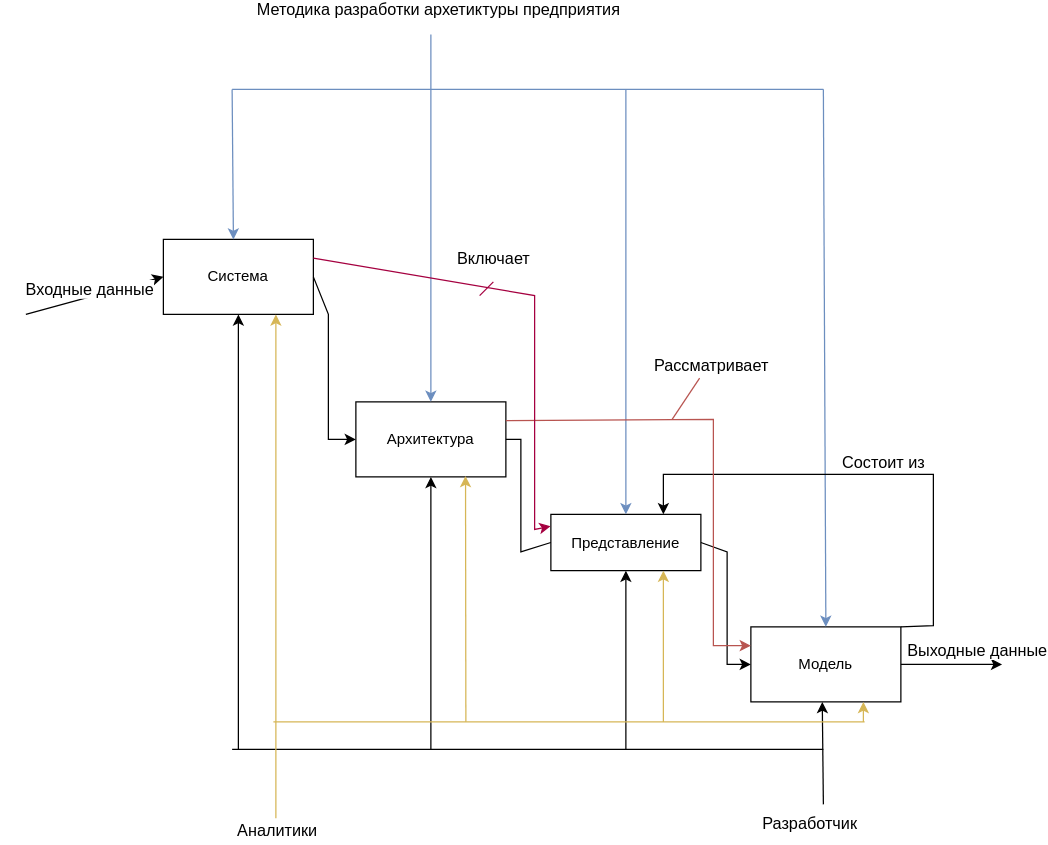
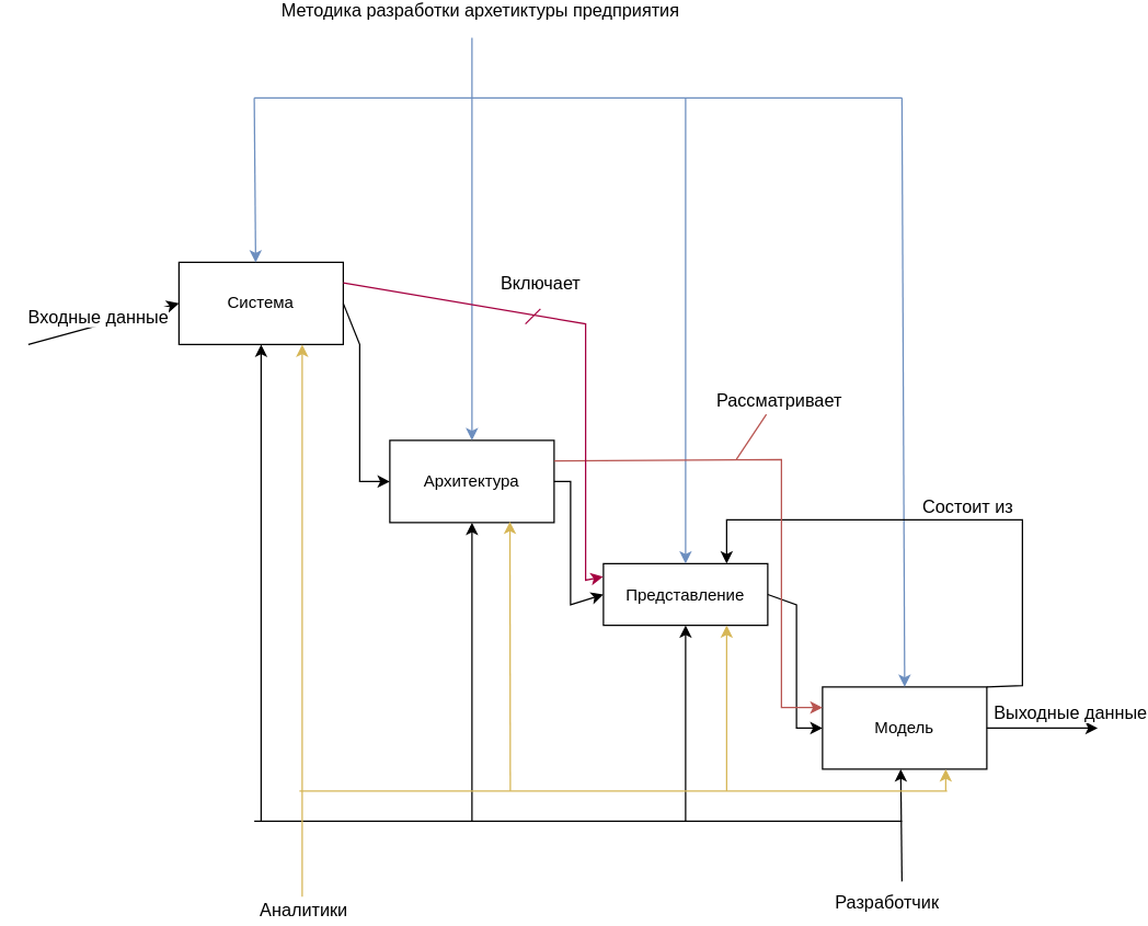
  <mxCell id="0" />
  <mxCell id="1" parent="0" />
  <mxCell id="2" value="Архитектура" style="rounded=0;whiteSpace=wrap;html=1;" vertex="1" parent="1"><mxGeometry x="284" y="314" width="120" height="60" as="geometry" /></mxCell>
  <mxCell id="3" value="Система" style="rounded=0;whiteSpace=wrap;html=1;" vertex="1" parent="1"><mxGeometry x="130" y="184" width="120" height="60" as="geometry" /></mxCell>
  <mxCell id="4" value="Модель" style="rounded=0;whiteSpace=wrap;html=1;" vertex="1" parent="1"><mxGeometry x="600" y="494" width="120" height="60" as="geometry" /></mxCell>
  <mxCell id="5" value="Представление" style="rounded=0;whiteSpace=wrap;html=1;" vertex="1" parent="1"><mxGeometry x="440" y="404" width="120" height="45" as="geometry" /></mxCell>
  <mxCell id="6" value="" style="endArrow=classic;html=1;rounded=0;entryX=0;entryY=0.5;entryDx=0;entryDy=0;" edge="1" parent="1" target="3"><mxGeometry width="50" height="50" relative="1" as="geometry"><mxPoint y="244" as="sourcePoint" x="20" /><mxPoint x="460" y="304" as="targetPoint" /></mxGeometry></mxCell>
  <mxCell id="7" value="Входные данные" style="edgeLabel;html=1;align=center;verticalAlign=middle;resizable=0;points=[];fontSize=13;" vertex="1" connectable="0" parent="6"><mxGeometry x="-0.309" y="-3" relative="1" as="geometry"><mxPoint x="12" y="-13" as="offset" /></mxGeometry></mxCell>
  <mxCell id="8" value="" style="endArrow=classic;html=1;rounded=0;fontSize=13;exitX=1;exitY=0.5;exitDx=0;exitDy=0;entryX=0;entryY=0.5;entryDx=0;entryDy=0;" edge="1" parent="1" source="3" target="2"><mxGeometry width="50" height="50" relative="1" as="geometry"><mxPoint x="416" y="400" as="sourcePoint" /><mxPoint x="466" y="350" as="targetPoint" /><Array as="points"><mxPoint x="262" y="244" /><mxPoint x="262" y="344" /></Array></mxGeometry></mxCell>
- <mxCell id="9" value="" style="endArrow=none;html=1;rounded=0;fontSize=13;entryX=0;entryY=0.5;entryDx=0;entryDy=0;exitX=1;exitY=0.5;exitDx=0;exitDy=0;" edge="1" parent="1" source="2" target="5"><mxGeometry width="50" height="50" relative="1" as="geometry"><mxPoint x="339" y="345" as="sourcePoint" /><mxPoint x="389" y="295" as="targetPoint" /><Array as="points"><mxPoint x="416" y="344" /><mxPoint x="416" y="434" /></Array></mxGeometry></mxCell>
+ <mxCell id="9" value="" style="endArrow=classic;html=1;rounded=0;fontSize=13;entryX=0;entryY=0.5;entryDx=0;entryDy=0;exitX=1;exitY=0.5;exitDx=0;exitDy=0;" edge="1" parent="1" source="2" target="5"><mxGeometry width="50" height="50" relative="1" as="geometry"><mxPoint x="339" y="345" as="sourcePoint" /><mxPoint x="389" y="295" as="targetPoint" /><Array as="points"><mxPoint x="416" y="344" /><mxPoint x="416" y="434" /></Array></mxGeometry></mxCell>
  <mxCell id="10" value="" style="endArrow=classic;html=1;rounded=0;fontSize=13;entryX=0;entryY=0.5;entryDx=0;entryDy=0;exitX=1;exitY=0.5;exitDx=0;exitDy=0;" edge="1" parent="1" source="5" target="4"><mxGeometry width="50" height="50" relative="1" as="geometry"><mxPoint x="339" y="367" as="sourcePoint" /><mxPoint x="389" y="317" as="targetPoint" /><Array as="points"><mxPoint x="581" y="434" /><mxPoint x="581" y="524" /></Array></mxGeometry></mxCell>
  <mxCell id="11" value="" style="endArrow=classic;html=1;rounded=0;fontSize=13;entryX=0.467;entryY=0.002;entryDx=0;entryDy=0;entryPerimeter=0;fillColor=#dae8fc;strokeColor=#6c8ebf;" edge="1" parent="1" target="3"><mxGeometry width="50" height="50" relative="1" as="geometry"><mxPoint x="185" as="sourcePoint" y="64" /><mxPoint x="389" y="317" as="targetPoint" /></mxGeometry></mxCell>
  <mxCell id="12" value="" style="endArrow=classic;html=1;rounded=0;fontSize=13;entryX=0.5;entryY=0;entryDx=0;entryDy=0;fillColor=#dae8fc;strokeColor=#6c8ebf;" edge="1" parent="1" target="2"><mxGeometry width="50" height="50" relative="1" as="geometry"><mxPoint x="344" y="20" as="sourcePoint" /><mxPoint x="334" y="295" as="targetPoint" /></mxGeometry></mxCell>
  <mxCell id="13" value="Методика разработки архетиктуры предприятия&#10;" style="edgeLabel;align=center;verticalAlign=middle;resizable=0;points=[];fontSize=13;labelPosition=center;verticalLabelPosition=middle;horizontal=1;" vertex="1" connectable="0" parent="12"><mxGeometry x="-0.885" y="2" relative="1" as="geometry"><mxPoint x="4" y="-30" as="offset" /></mxGeometry></mxCell>
  <mxCell id="14" value="" style="endArrow=classic;html=1;rounded=0;fontSize=13;entryX=0.5;entryY=0;entryDx=0;entryDy=0;fillColor=#dae8fc;strokeColor=#6c8ebf;" edge="1" parent="1" target="5"><mxGeometry width="50" height="50" relative="1" as="geometry"><mxPoint x="500" as="sourcePoint" y="64" /><mxPoint x="334" y="207" as="targetPoint" /></mxGeometry></mxCell>
  <mxCell id="15" value="" style="endArrow=classic;html=1;rounded=0;fontSize=13;entryX=0.5;entryY=0;entryDx=0;entryDy=0;fillColor=#dae8fc;strokeColor=#6c8ebf;" edge="1" parent="1" target="4"><mxGeometry width="50" height="50" relative="1" as="geometry"><mxPoint x="658" as="sourcePoint" y="64" /><mxPoint x="301" y="174" as="targetPoint" /></mxGeometry></mxCell>
  <mxCell id="16" value="" style="endArrow=none;html=1;rounded=0;fontSize=13;fillColor=#dae8fc;strokeColor=#6c8ebf;" edge="1" parent="1"><mxGeometry width="50" height="50" relative="1" as="geometry"><mxPoint x="185" as="sourcePoint" y="64" /><mxPoint x="658" as="targetPoint" y="64" /></mxGeometry></mxCell>
  <mxCell id="17" value="" style="endArrow=classic;html=1;rounded=0;fontSize=13;entryX=0.5;entryY=1;entryDx=0;entryDy=0;" edge="1" parent="1" target="3"><mxGeometry width="50" height="50" relative="1" as="geometry"><mxPoint x="190" y="592" as="sourcePoint" /><mxPoint x="323" y="416" as="targetPoint" /></mxGeometry></mxCell>
  <mxCell id="18" value="" style="endArrow=classic;html=1;rounded=0;fontSize=13;entryX=0.5;entryY=1;entryDx=0;entryDy=0;" edge="1" parent="1" target="2"><mxGeometry width="50" height="50" relative="1" as="geometry"><mxPoint x="344" y="592" as="sourcePoint" /><mxPoint x="323" y="416" as="targetPoint" /></mxGeometry></mxCell>
  <mxCell id="19" value="" style="endArrow=classic;html=1;rounded=0;fontSize=13;entryX=0.5;entryY=1;entryDx=0;entryDy=0;" edge="1" parent="1" target="5"><mxGeometry width="50" height="50" relative="1" as="geometry"><mxPoint x="500" y="592" as="sourcePoint" /><mxPoint x="323" y="416" as="targetPoint" /></mxGeometry></mxCell>
  <mxCell id="20" value="" style="endArrow=classic;html=1;rounded=0;fontSize=13;entryX=0.476;entryY=1.001;entryDx=0;entryDy=0;entryPerimeter=0;" edge="1" parent="1" target="4"><mxGeometry width="50" height="50" relative="1" as="geometry"><mxPoint x="658" y="636" as="sourcePoint" /><mxPoint x="658" y="559" as="targetPoint" /></mxGeometry></mxCell>
  <mxCell id="21" value="Разработчик" style="edgeLabel;html=1;align=center;verticalAlign=middle;resizable=0;points=[];fontSize=13;" vertex="1" connectable="0" parent="20"><mxGeometry x="-0.463" relative="1" as="geometry"><mxPoint x="-11" y="36" as="offset" /></mxGeometry></mxCell>
  <mxCell id="22" value="" style="endArrow=none;html=1;rounded=0;fontSize=13;" edge="1" parent="1"><mxGeometry width="50" height="50" relative="1" as="geometry"><mxPoint x="185" y="592" as="sourcePoint" /><mxPoint x="658" y="592" as="targetPoint" /></mxGeometry></mxCell>
  <mxCell id="23" value="" style="endArrow=classic;html=1;rounded=0;fontSize=13;entryX=0.75;entryY=1;entryDx=0;entryDy=0;fillColor=#fff2cc;strokeColor=#d6b656;" edge="1" parent="1" target="3"><mxGeometry width="50" height="50" relative="1" as="geometry"><mxPoint x="220" y="647" as="sourcePoint" /><mxPoint x="378" y="394" as="targetPoint" /></mxGeometry></mxCell>
  <mxCell id="24" value="Аналитики" style="edgeLabel;html=1;align=center;verticalAlign=middle;resizable=0;points=[];fontSize=13;" vertex="1" connectable="0" parent="23"><mxGeometry x="-0.873" relative="1" as="geometry"><mxPoint y="35" as="offset" /></mxGeometry></mxCell>
  <mxCell id="25" value="" style="endArrow=classic;html=1;rounded=0;fontSize=13;entryX=0.731;entryY=0.989;entryDx=0;entryDy=0;entryPerimeter=0;fillColor=#fff2cc;strokeColor=#d6b656;" edge="1" parent="1" target="2"><mxGeometry width="50" height="50" relative="1" as="geometry"><mxPoint x="372" y="570" as="sourcePoint" /><mxPoint x="378" y="394" as="targetPoint" /></mxGeometry></mxCell>
  <mxCell id="26" value="" style="endArrow=classic;html=1;rounded=0;fontSize=13;entryX=0.75;entryY=1;entryDx=0;entryDy=0;fillColor=#fff2cc;strokeColor=#d6b656;" edge="1" parent="1" target="5"><mxGeometry width="50" height="50" relative="1" as="geometry"><mxPoint x="530" y="570" as="sourcePoint" /><mxPoint x="356" y="449" as="targetPoint" /></mxGeometry></mxCell>
  <mxCell id="27" value="" style="endArrow=classic;html=1;rounded=0;fontSize=13;entryX=0.75;entryY=1;entryDx=0;entryDy=0;fillColor=#fff2cc;strokeColor=#d6b656;" edge="1" parent="1" target="4"><mxGeometry width="50" height="50" relative="1" as="geometry"><mxPoint x="690" y="570" as="sourcePoint" /><mxPoint x="356" y="449" as="targetPoint" /></mxGeometry></mxCell>
  <mxCell id="28" value="" style="endArrow=none;html=1;rounded=0;fontSize=13;fillColor=#fff2cc;strokeColor=#d6b656;" edge="1" parent="1"><mxGeometry width="50" height="50" relative="1" as="geometry"><mxPoint x="691" y="570" as="sourcePoint" /><mxPoint x="218" y="570" as="targetPoint" /></mxGeometry></mxCell>
  <mxCell id="29" value="" style="endArrow=classic;html=1;rounded=0;fontSize=13;exitX=1;exitY=0.5;exitDx=0;exitDy=0;" edge="1" parent="1" source="4"><mxGeometry width="50" height="50" relative="1" as="geometry"><mxPoint x="306" y="499" as="sourcePoint" /><mxPoint x="801" y="524" as="targetPoint" /></mxGeometry></mxCell>
  <mxCell id="30" value="Выходные данные" style="edgeLabel;html=1;align=center;verticalAlign=middle;resizable=0;points=[];fontSize=13;" vertex="1" connectable="0" parent="29"><mxGeometry x="0.317" y="3" relative="1" as="geometry"><mxPoint x="7" y="-9" as="offset" /></mxGeometry></mxCell>
  <mxCell id="31" value="" style="endArrow=classic;html=1;rounded=0;fontSize=13;exitX=1;exitY=0;exitDx=0;exitDy=0;entryX=0.75;entryY=0;entryDx=0;entryDy=0;" edge="1" parent="1" source="4" target="5"><mxGeometry width="50" height="50" relative="1" as="geometry"><mxPoint x="317" y="400" as="sourcePoint" /><mxPoint x="367" y="350" as="targetPoint" /><Array as="points"><mxPoint x="746" y="493" /><mxPoint x="746" y="372" /><mxPoint x="530" y="372" /></Array></mxGeometry></mxCell>
  <mxCell id="32" value="Состоит из" style="edgeLabel;html=1;align=center;verticalAlign=middle;resizable=0;points=[];fontSize=13;" vertex="1" connectable="0" parent="31"><mxGeometry x="-0.048" y="1" relative="1" as="geometry"><mxPoint y="-12" as="offset" /></mxGeometry></mxCell>
  <mxCell id="33" value="" style="endArrow=classic;html=1;rounded=0;fontSize=13;exitX=1;exitY=0.25;exitDx=0;exitDy=0;entryX=0;entryY=0.25;entryDx=0;entryDy=0;fillColor=#f8cecc;strokeColor=#b85450;" edge="1" parent="1" source="2" target="4"><mxGeometry width="50" height="50" relative="1" as="geometry"><mxPoint x="427" y="444" as="sourcePoint" /><mxPoint x="477" y="394" as="targetPoint" /><Array as="points"><mxPoint x="570" y="328" /><mxPoint x="570" y="509" /></Array></mxGeometry></mxCell>
  <mxCell id="34" value="Рассматривает&amp;nbsp;" style="edgeLabel;html=1;align=center;verticalAlign=middle;resizable=0;points=[];fontSize=13;" vertex="1" connectable="0" parent="33"><mxGeometry x="-0.268" relative="1" as="geometry"><mxPoint x="28" y="-44" as="offset" /></mxGeometry></mxCell>
  <mxCell id="35" value="" style="endArrow=none;html=1;rounded=0;fontSize=13;fillColor=#f8cecc;strokeColor=#b85450;" edge="1" parent="1"><mxGeometry width="50" height="50" relative="1" as="geometry"><mxPoint x="537" y="328" as="sourcePoint" /><mxPoint x="559" y="295" as="targetPoint" /></mxGeometry></mxCell>
  <mxCell id="36" value="" style="endArrow=classic;html=1;rounded=0;fontSize=13;exitX=1;exitY=0.25;exitDx=0;exitDy=0;entryX=-0.002;entryY=0.211;entryDx=0;entryDy=0;entryPerimeter=0;fillColor=#d80073;strokeColor=#A50040;" edge="1" parent="1" source="3" target="5"><mxGeometry width="50" height="50" relative="1" as="geometry"><mxPoint x="427" y="334" as="sourcePoint" /><mxPoint x="477" y="284" as="targetPoint" /><Array as="points"><mxPoint x="427" y="229" /><mxPoint x="427" y="416" /></Array></mxGeometry></mxCell>
  <mxCell id="37" value="Включает&lt;br&gt;" style="edgeLabel;html=1;align=center;verticalAlign=middle;resizable=0;points=[];fontSize=13;" vertex="1" connectable="0" parent="36"><mxGeometry x="-0.316" relative="1" as="geometry"><mxPoint x="15" y="-22" as="offset" /></mxGeometry></mxCell>
  <mxCell id="38" value="" style="endArrow=none;html=1;rounded=0;fontSize=13;fillColor=#d80073;strokeColor=#A50040;" edge="1" parent="1"><mxGeometry width="50" height="50" relative="1" as="geometry"><mxPoint x="383" y="229" as="sourcePoint" /><mxPoint x="394" y="218" as="targetPoint" /></mxGeometry></mxCell>
